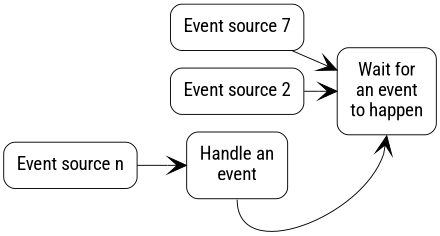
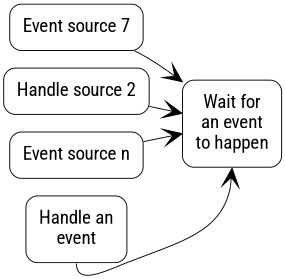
  digraph {
    fontname="Roboto Condensed"
    rankdir=LR
    node [fontname="Roboto Condensed" fontsize=20 margin="0.2,0.2" shape=record style=rounded]
    edge [arrowhead=vee arrowsize=2 arrowtail=vee fontname="Roboto Condensed" fontsize=18]
    n1 [label="Event source 7"]
    "Wait for\nan event\nto happen"
    "Handle an\nevent"
-   "Event source 2"
+   "Event source 2" [label="Handle source 2"]
    "Event source n"
    n1 -> "Wait for\nan event\nto happen"
    "Handle an\nevent" -> "Wait for\nan event\nto happen" [headport=s tailport=s]
    "Event source 2" -> "Wait for\nan event\nto happen"
-   "Event source n" -> "Handle an\nevent"
+   "Event source n" -> "Wait for\nan event\nto happen"
  }
